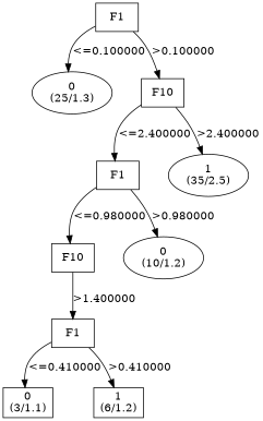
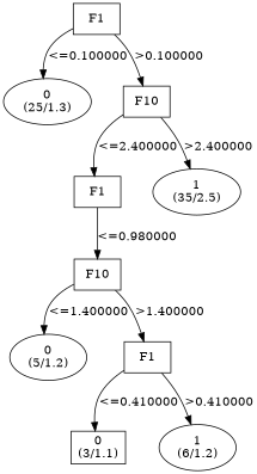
  digraph {
    node [shape=box]
    n1 [label="F1\n"]
    n2 [label="0\n(25/1.3)" shape=ellipse]
    n3 [label="F10\n"]
    n4 [label="F1\n"]
    n5 [label="1\n(35/2.5)" shape=ellipse]
    n6 [label="F10\n"]
-   n7 [label="0\n(10/1.2)" shape=ellipse]
+   n8 [label="0\n(5/1.2)" shape=ellipse]
    n9 [label="F1\n"]
    n10 [label="0\n(3/1.1)"]
-   n11 [label="1\n(6/1.2)"]
+   n11 [label="1\n(6/1.2)" shape=ellipse]
    n1 -> n2 [label="<=0.100000"]
    n1 -> n3 [label=">0.100000"]
    n3 -> n4 [label="<=2.400000"]
    n3 -> n5 [label=">2.400000"]
    n4 -> n6 [label="<=0.980000"]
-   n4 -> n7 [label=">0.980000"]
+   n6 -> n8 [label="<=1.400000"]
    n6 -> n9 [label=">1.400000"]
    n9 -> n10 [label="<=0.410000"]
    n9 -> n11 [label=">0.410000"]
  }
